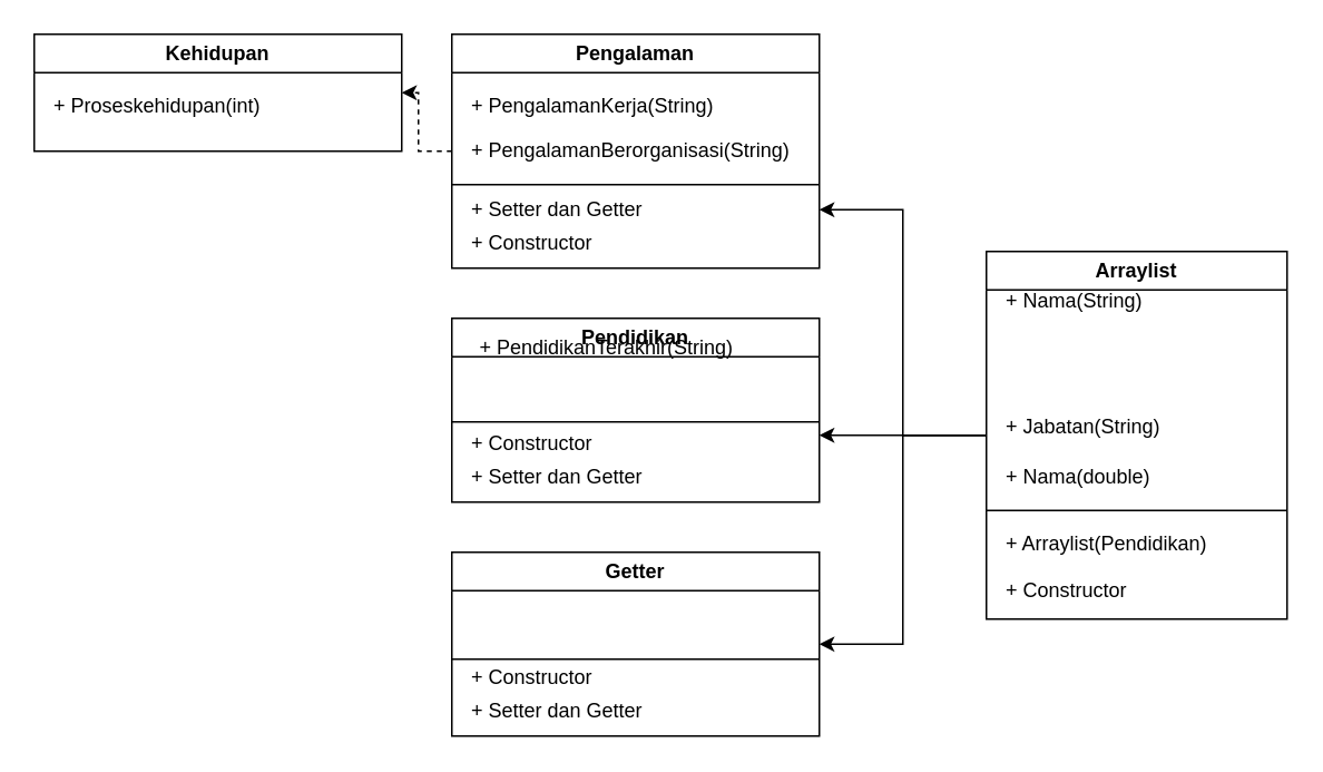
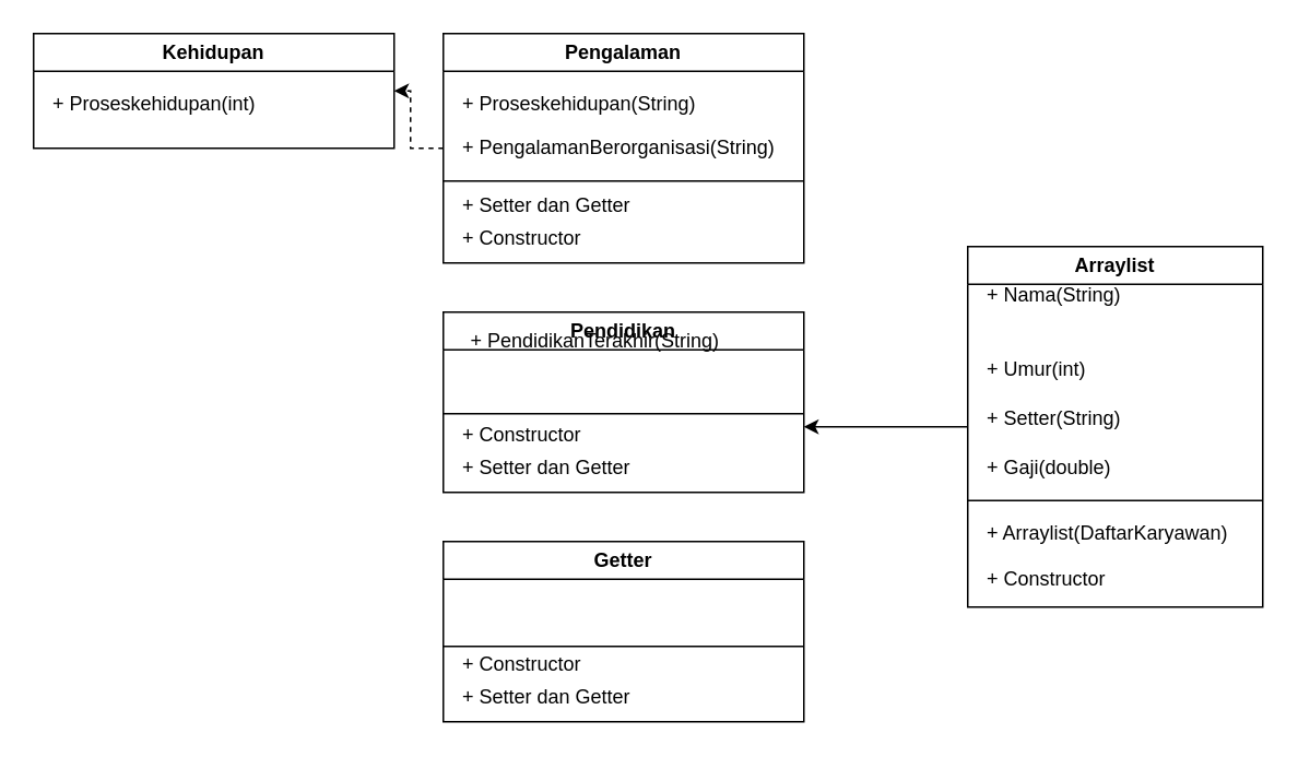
  <mxCell id="0" />
  <mxCell id="1" parent="0" />
- <mxCell id="2" style="edgeStyle=orthogonalEdgeStyle;rounded=0;orthogonalLoop=1;jettySize=auto;html=1;exitX=0;exitY=0.5;exitDx=0;exitDy=0;entryX=1;entryY=0.75;entryDx=0;entryDy=0;" edge="1" parent="1" source="5" target="14"><mxGeometry relative="1" as="geometry" /></mxCell>
  <mxCell id="3" style="edgeStyle=orthogonalEdgeStyle;rounded=0;orthogonalLoop=1;jettySize=auto;html=1;" edge="1" parent="1"><mxGeometry relative="1" as="geometry"><mxPoint x="490" y="260" as="targetPoint" /><mxPoint x="590" y="260" as="sourcePoint" /></mxGeometry></mxCell>
- <mxCell id="4" style="edgeStyle=orthogonalEdgeStyle;rounded=0;orthogonalLoop=1;jettySize=auto;html=1;exitX=0;exitY=0.5;exitDx=0;exitDy=0;entryX=1;entryY=0.5;entryDx=0;entryDy=0;" edge="1" parent="1" source="5" target="25"><mxGeometry relative="1" as="geometry" /></mxCell>
  <mxCell id="5" value="Arraylist" style="swimlane;whiteSpace=wrap;html=1;" vertex="1" parent="1"><mxGeometry x="590" y="150" width="180" height="220" as="geometry" /></mxCell>
  <mxCell id="6" value="+ Nama(String)" style="text;html=1;align=left;verticalAlign=middle;resizable=0;points=[];autosize=1;strokeColor=none;fillColor=none;" vertex="1" parent="5"><mxGeometry x="10" y="15" width="110" height="30" as="geometry" /></mxCell>
- <mxCell id="8" value="+ Jabatan(String)" style="text;html=1;align=left;verticalAlign=middle;resizable=0;points=[];autosize=1;strokeColor=none;fillColor=none;" vertex="1" parent="5"><mxGeometry x="10" y="90" width="120" height="30" as="geometry" /></mxCell>
- <mxCell id="9" value="+ Nama(double)" style="text;html=1;align=left;verticalAlign=middle;resizable=0;points=[];autosize=1;strokeColor=none;fillColor=none;" vertex="1" parent="5"><mxGeometry x="10" y="120" width="100" height="30" as="geometry" /></mxCell>
- <mxCell id="10" value="+ Arraylist(Pendidikan)" style="text;html=1;align=left;verticalAlign=middle;resizable=0;points=[];autosize=1;strokeColor=none;fillColor=none;" vertex="1" parent="5"><mxGeometry x="10" y="160" width="170" height="30" as="geometry" /></mxCell>
+ <mxCell id="7" value="+ Umur(int)" style="text;html=1;align=left;verticalAlign=middle;resizable=0;points=[];autosize=1;strokeColor=none;fillColor=none;" vertex="1" parent="5"><mxGeometry x="10" y="60" width="80" height="30" as="geometry" /></mxCell>
+ <mxCell id="8" value="+ Setter(String)" style="text;html=1;align=left;verticalAlign=middle;resizable=0;points=[];autosize=1;strokeColor=none;fillColor=none;" vertex="1" parent="5"><mxGeometry x="10" y="90" width="120" height="30" as="geometry" /></mxCell>
+ <mxCell id="9" value="+ Gaji(double)" style="text;html=1;align=left;verticalAlign=middle;resizable=0;points=[];autosize=1;strokeColor=none;fillColor=none;" vertex="1" parent="5"><mxGeometry x="10" y="120" width="100" height="30" as="geometry" /></mxCell>
+ <mxCell id="10" value="+ Arraylist(DaftarKaryawan)" style="text;html=1;align=left;verticalAlign=middle;resizable=0;points=[];autosize=1;strokeColor=none;fillColor=none;" vertex="1" parent="5"><mxGeometry x="10" y="160" width="170" height="30" as="geometry" /></mxCell>
  <mxCell id="11" value="+ Constructor" style="text;html=1;align=left;verticalAlign=middle;resizable=0;points=[];autosize=1;strokeColor=none;fillColor=none;" vertex="1" parent="5"><mxGeometry x="10" y="188" width="100" height="30" as="geometry" /></mxCell>
  <mxCell id="12" value="" style="endArrow=none;html=1;rounded=0;" edge="1" parent="1"><mxGeometry width="50" height="50" relative="1" as="geometry"><mxPoint x="590" y="305" as="sourcePoint" /><mxPoint x="770" y="305" as="targetPoint" /></mxGeometry></mxCell>
  <mxCell id="13" style="edgeStyle=orthogonalEdgeStyle;rounded=0;orthogonalLoop=1;jettySize=auto;html=1;exitX=0;exitY=0.5;exitDx=0;exitDy=0;entryX=1;entryY=0.5;entryDx=0;entryDy=0;dashed=1;" edge="1" parent="1" source="14" target="29"><mxGeometry relative="1" as="geometry" /></mxCell>
  <mxCell id="14" value="Pengalaman" style="swimlane;whiteSpace=wrap;html=1;" vertex="1" parent="1"><mxGeometry x="270" y="20" width="220" height="140" as="geometry" /></mxCell>
- <mxCell id="15" value="+ PengalamanKerja(String)" style="text;html=1;align=left;verticalAlign=middle;resizable=0;points=[];autosize=1;strokeColor=none;fillColor=none;" vertex="1" parent="14"><mxGeometry x="10" y="28" width="170" height="30" as="geometry" /></mxCell>
+ <mxCell id="15" value="+ Proseskehidupan(String)" style="text;html=1;align=left;verticalAlign=middle;resizable=0;points=[];autosize=1;strokeColor=none;fillColor=none;" vertex="1" parent="14"><mxGeometry x="10" y="28" width="170" height="30" as="geometry" /></mxCell>
  <mxCell id="16" value="+ PengalamanBerorganisasi(String)" style="text;html=1;align=left;verticalAlign=middle;resizable=0;points=[];autosize=1;strokeColor=none;fillColor=none;" vertex="1" parent="14"><mxGeometry x="10" y="55" width="210" height="30" as="geometry" /></mxCell>
  <mxCell id="17" value="+ Constructor" style="text;html=1;align=left;verticalAlign=middle;resizable=0;points=[];autosize=1;strokeColor=none;fillColor=none;" vertex="1" parent="14"><mxGeometry x="10" y="110" width="100" height="30" as="geometry" /></mxCell>
  <mxCell id="18" value="+ Setter dan Getter" style="text;html=1;align=left;verticalAlign=middle;resizable=0;points=[];autosize=1;strokeColor=none;fillColor=none;" vertex="1" parent="14"><mxGeometry x="10" y="90" width="130" height="30" as="geometry" /></mxCell>
  <mxCell id="19" value="" style="endArrow=none;html=1;rounded=0;" edge="1" parent="1"><mxGeometry width="50" height="50" relative="1" as="geometry"><mxPoint x="270" y="110" as="sourcePoint" /><mxPoint x="490" y="110" as="targetPoint" /></mxGeometry></mxCell>
  <mxCell id="20" value="Pendidikan" style="swimlane;whiteSpace=wrap;html=1;" vertex="1" parent="1"><mxGeometry x="270" y="190" width="220" height="110" as="geometry" /></mxCell>
  <mxCell id="21" value="+ PendidikanTerakhir(String)" style="text;html=1;align=left;verticalAlign=middle;resizable=0;points=[];autosize=1;strokeColor=none;fillColor=none;" vertex="1" parent="20"><mxGeometry x="15" y="3" width="180" height="30" as="geometry" /></mxCell>
  <mxCell id="22" value="+ Constructor" style="text;html=1;align=left;verticalAlign=middle;resizable=0;points=[];autosize=1;strokeColor=none;fillColor=none;" vertex="1" parent="20"><mxGeometry x="10" y="60" width="100" height="30" as="geometry" /></mxCell>
  <mxCell id="23" value="" style="endArrow=none;html=1;rounded=0;" edge="1" parent="20"><mxGeometry width="50" height="50" relative="1" as="geometry"><mxPoint y="62" as="sourcePoint" /><mxPoint x="220" y="62" as="targetPoint" /></mxGeometry></mxCell>
  <mxCell id="24" value="+ Setter dan Getter" style="text;html=1;align=left;verticalAlign=middle;resizable=0;points=[];autosize=1;strokeColor=none;fillColor=none;" vertex="1" parent="20"><mxGeometry x="10" y="80" width="130" height="30" as="geometry" /></mxCell>
  <mxCell id="25" value="Getter" style="swimlane;whiteSpace=wrap;html=1;" vertex="1" parent="1"><mxGeometry x="270" y="330" width="220" height="110" as="geometry" /></mxCell>
  <mxCell id="26" value="+ Constructor" style="text;html=1;align=left;verticalAlign=middle;resizable=0;points=[];autosize=1;strokeColor=none;fillColor=none;" vertex="1" parent="25"><mxGeometry x="10" y="60" width="100" height="30" as="geometry" /></mxCell>
  <mxCell id="27" value="" style="endArrow=none;html=1;rounded=0;" edge="1" parent="25"><mxGeometry width="50" height="50" relative="1" as="geometry"><mxPoint y="64" as="sourcePoint" /><mxPoint x="220" y="64" as="targetPoint" /></mxGeometry></mxCell>
  <mxCell id="28" value="+ Setter dan Getter" style="text;html=1;align=left;verticalAlign=middle;resizable=0;points=[];autosize=1;strokeColor=none;fillColor=none;" vertex="1" parent="25"><mxGeometry x="10" y="80" width="130" height="30" as="geometry" /></mxCell>
  <mxCell id="29" value="Kehidupan" style="swimlane;whiteSpace=wrap;html=1;" vertex="1" parent="1"><mxGeometry x="20" y="20" width="220" height="70" as="geometry" /></mxCell>
  <mxCell id="30" value="+ Proseskehidupan(int)" style="text;html=1;align=left;verticalAlign=middle;resizable=0;points=[];autosize=1;strokeColor=none;fillColor=none;" vertex="1" parent="29"><mxGeometry x="10" y="28" width="160" height="30" as="geometry" /></mxCell>
